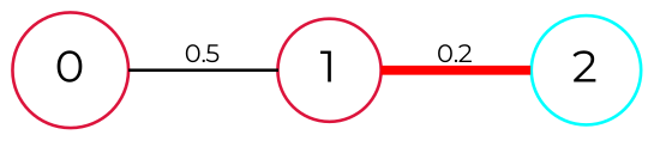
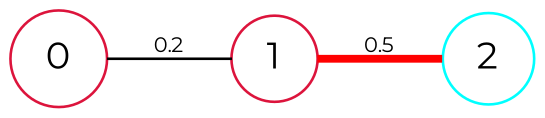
  graph {
    fontname=Montserrat
    rankdir=LR
    node [color=crimson fontname=Montserrat shape=circle]
    edge [fontname=Montserrat fontsize=8]
    n1 [label=0 width=0.05]
    n2 [label=1 width=0.05]
    n3 [color=aqua label=2 width=0.05]
-   n1 -- n2 [label=0.5 weight=500]
-   n2 -- n3 [color=red label=0.2 penwidth=3 weight=800]
+   n1 -- n2 [label=0.2 weight=500]
+   n2 -- n3 [color=red label=0.5 penwidth=3 weight=800]
  }
